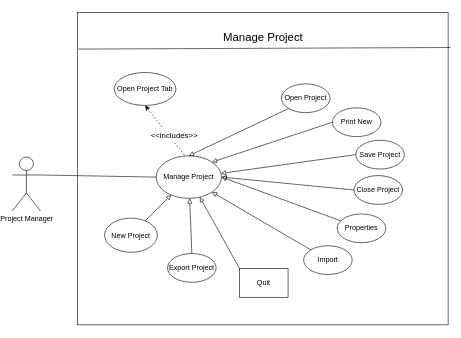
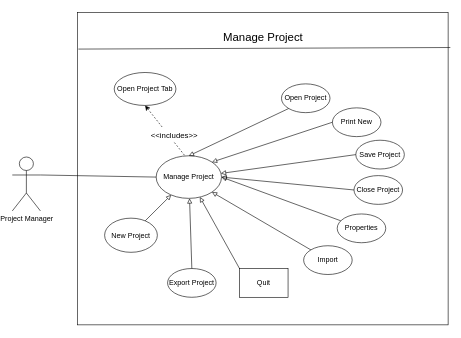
  <mxCell id="0" />
  <mxCell id="1" parent="0" />
  <mxCell id="2" value="" style="rounded=0;whiteSpace=wrap;html=1;fillColor=none;" parent="1" vertex="1"><mxGeometry x="129" y="20" width="618" height="521" as="geometry" /></mxCell>
  <mxCell id="3" value="Project Manager" style="shape=umlActor;verticalLabelPosition=bottom;verticalAlign=top;html=1;outlineConnect=0;fillColor=none;" parent="1" vertex="1"><mxGeometry x="20" y="261" width="47" height="90" as="geometry" /></mxCell>
  <mxCell id="4" value="New Project" style="ellipse;whiteSpace=wrap;html=1;fillColor=none;" parent="1" vertex="1"><mxGeometry x="174" y="363" width="88" height="57" as="geometry" /></mxCell>
  <mxCell id="5" value="Open Project" style="ellipse;whiteSpace=wrap;html=1;fillColor=none;" parent="1" vertex="1"><mxGeometry x="469" y="139" width="81" height="48" as="geometry" /></mxCell>
  <mxCell id="6" value="Save Project&lt;span style=&quot;color: rgba(0, 0, 0, 0); font-family: monospace; font-size: 0px; text-align: start;&quot;&gt;%3CmxGraphModel%3E%3Croot%3E%3CmxCell%20id%3D%220%22%2F%3E%3CmxCell%20id%3D%221%22%20parent%3D%220%22%2F%3E%3CmxCell%20id%3D%222%22%20value%3D%22Open%20Project%22%20style%3D%22ellipse%3BwhiteSpace%3Dwrap%3Bhtml%3D1%3BfillColor%3Dnone%3B%22%20vertex%3D%221%22%20parent%3D%221%22%3E%3CmxGeometry%20x%3D%22328%22%20y%3D%22324%22%20width%3D%2281%22%20height%3D%2248%22%20as%3D%22geometry%22%2F%3E%3C%2FmxCell%3E%3C%2Froot%3E%3C%2FmxGraphModel%3E&lt;/span&gt;" style="ellipse;whiteSpace=wrap;html=1;fillColor=none;" parent="1" vertex="1"><mxGeometry x="593" y="233" width="81" height="48" as="geometry" /></mxCell>
  <mxCell id="7" value="Quit" style="whiteSpace=wrap;html=1;fillColor=none;rounded=0;" parent="1" vertex="1"><mxGeometry x="399" y="447" width="81" height="48" as="geometry" /></mxCell>
  <mxCell id="8" value="Close Project" style="ellipse;whiteSpace=wrap;html=1;fillColor=none;" parent="1" vertex="1"><mxGeometry x="590" y="292" width="81" height="48" as="geometry" /></mxCell>
  <mxCell id="9" value="Import" style="ellipse;whiteSpace=wrap;html=1;fillColor=none;" parent="1" vertex="1"><mxGeometry x="506" y="409" width="81" height="48" as="geometry" /></mxCell>
  <mxCell id="10" value="Print New" style="ellipse;whiteSpace=wrap;html=1;fillColor=none;" parent="1" vertex="1"><mxGeometry x="554" y="179" width="81" height="48" as="geometry" /></mxCell>
  <mxCell id="11" value="Properties" style="ellipse;whiteSpace=wrap;html=1;fillColor=none;" parent="1" vertex="1"><mxGeometry x="562" y="356" width="81" height="48" as="geometry" /></mxCell>
- <mxCell id="12" value="Export Project" style="ellipse;whiteSpace=wrap;html=1;fillColor=none;" parent="1" vertex="1"><mxGeometry x="279" y="422" width="81" height="48" as="geometry" /></mxCell>
+ <mxCell id="12" value="Export Project" style="ellipse;whiteSpace=wrap;html=1;fillColor=none;" parent="1" vertex="1"><mxGeometry x="279" y="447" width="81" height="48" as="geometry" /></mxCell>
  <mxCell id="13" value="" style="endArrow=none;html=1;rounded=0;fontSize=19;exitX=1.006;exitY=0.112;exitDx=0;exitDy=0;exitPerimeter=0;entryX=0.002;entryY=0.117;entryDx=0;entryDy=0;entryPerimeter=0;" parent="1" source="2" target="2" edge="1"><mxGeometry width="50" height="50" relative="1" as="geometry"><mxPoint x="-200.76" y="187.9" as="sourcePoint" /><mxPoint x="106" y="94" as="targetPoint" /></mxGeometry></mxCell>
  <mxCell id="14" value="&lt;span style=&quot;font-size: 19px;&quot;&gt;Manage Project&lt;/span&gt;" style="text;html=1;align=center;verticalAlign=middle;resizable=0;points=[];autosize=1;strokeColor=none;fillColor=none;" parent="1" vertex="1"><mxGeometry x="362.5" y="44" width="151" height="35" as="geometry" /></mxCell>
  <mxCell id="15" value="" style="endArrow=none;html=1;rounded=0;fontSize=19;entryX=0;entryY=0.5;entryDx=0;entryDy=0;exitX=1;exitY=0.333;exitDx=0;exitDy=0;exitPerimeter=0;" parent="1" source="3" target="16" edge="1"><mxGeometry width="50" height="50" relative="1" as="geometry"><mxPoint x="147" y="371" as="sourcePoint" /><mxPoint x="249.701" y="228.531" as="targetPoint" /></mxGeometry></mxCell>
  <mxCell id="16" value="Manage Project" style="ellipse;whiteSpace=wrap;html=1;fillColor=none;" parent="1" vertex="1"><mxGeometry x="260" y="259" width="109" height="71" as="geometry" /></mxCell>
  <mxCell id="17" value="Open Project Tab" style="ellipse;whiteSpace=wrap;html=1;fillColor=none;" parent="1" vertex="1"><mxGeometry x="190" y="120" width="103" height="55" as="geometry" /></mxCell>
  <mxCell id="18" value="" style="endArrow=classic;html=1;rounded=0;fontSize=19;entryX=0.5;entryY=1;entryDx=0;entryDy=0;exitX=0.433;exitY=-0.014;exitDx=0;exitDy=0;dashed=1;exitPerimeter=0;" parent="1" source="16" target="17" edge="1"><mxGeometry width="50" height="50" relative="1" as="geometry"><mxPoint x="236" y="155" as="sourcePoint" /><mxPoint x="34.5" y="190" as="targetPoint" /></mxGeometry></mxCell>
  <mxCell id="19" value="&lt;font style=&quot;font-size: 13px;&quot;&gt;&amp;lt;&amp;lt;includes&amp;gt;&amp;gt;&lt;/font&gt;" style="edgeLabel;html=1;align=center;verticalAlign=middle;resizable=0;points=[];fontSize=19;" parent="18" vertex="1" connectable="0"><mxGeometry x="-0.469" relative="1" as="geometry"><mxPoint y="-13" as="offset" /></mxGeometry></mxCell>
  <mxCell id="20" value="" style="endArrow=block;html=1;rounded=0;exitX=0.5;exitY=0;exitDx=0;exitDy=0;endFill=0;" parent="1" source="12" target="16" edge="1"><mxGeometry width="50" height="50" relative="1" as="geometry"><mxPoint x="382" y="224" as="sourcePoint" /><mxPoint x="432" y="174" as="targetPoint" /></mxGeometry></mxCell>
  <mxCell id="21" value="" style="endArrow=block;html=1;rounded=0;endFill=0;" parent="1" source="4" target="16" edge="1"><mxGeometry width="50" height="50" relative="1" as="geometry"><mxPoint x="329.5" y="457" as="sourcePoint" /><mxPoint x="325.667" y="339.992" as="targetPoint" /></mxGeometry></mxCell>
  <mxCell id="22" value="" style="endArrow=block;html=1;rounded=0;exitX=0;exitY=0;exitDx=0;exitDy=0;endFill=0;" parent="1" source="7" target="16" edge="1"><mxGeometry width="50" height="50" relative="1" as="geometry"><mxPoint x="339.5" y="467" as="sourcePoint" /><mxPoint x="335.667" y="349.992" as="targetPoint" /></mxGeometry></mxCell>
  <mxCell id="23" value="" style="endArrow=block;html=1;rounded=0;exitX=0;exitY=0;exitDx=0;exitDy=0;endFill=0;entryX=1;entryY=1;entryDx=0;entryDy=0;" parent="1" source="9" target="16" edge="1"><mxGeometry width="50" height="50" relative="1" as="geometry"><mxPoint x="349.5" y="477" as="sourcePoint" /><mxPoint x="345.667" y="359.992" as="targetPoint" /></mxGeometry></mxCell>
  <mxCell id="24" value="" style="endArrow=block;html=1;rounded=0;endFill=0;entryX=1;entryY=0.5;entryDx=0;entryDy=0;" parent="1" source="11" target="16" edge="1"><mxGeometry width="50" height="50" relative="1" as="geometry"><mxPoint x="359.5" y="487" as="sourcePoint" /><mxPoint x="355.667" y="369.992" as="targetPoint" /></mxGeometry></mxCell>
  <mxCell id="25" value="" style="endArrow=block;html=1;rounded=0;exitX=0;exitY=0.5;exitDx=0;exitDy=0;endFill=0;entryX=1;entryY=0.5;entryDx=0;entryDy=0;" parent="1" source="8" target="16" edge="1"><mxGeometry width="50" height="50" relative="1" as="geometry"><mxPoint x="369.5" y="497" as="sourcePoint" /><mxPoint x="365.667" y="379.992" as="targetPoint" /></mxGeometry></mxCell>
  <mxCell id="26" value="" style="endArrow=block;html=1;rounded=0;exitX=0;exitY=1;exitDx=0;exitDy=0;endFill=0;entryX=0.5;entryY=0;entryDx=0;entryDy=0;" parent="1" source="5" target="16" edge="1"><mxGeometry width="50" height="50" relative="1" as="geometry"><mxPoint x="379.5" y="507" as="sourcePoint" /><mxPoint x="375.667" y="389.992" as="targetPoint" /></mxGeometry></mxCell>
  <mxCell id="27" value="" style="endArrow=block;html=1;rounded=0;exitX=0;exitY=0.5;exitDx=0;exitDy=0;endFill=0;entryX=1;entryY=0;entryDx=0;entryDy=0;" parent="1" source="10" target="16" edge="1"><mxGeometry width="50" height="50" relative="1" as="geometry"><mxPoint x="389.5" y="517" as="sourcePoint" /><mxPoint x="385.667" y="399.992" as="targetPoint" /></mxGeometry></mxCell>
  <mxCell id="28" value="" style="endArrow=block;html=1;rounded=0;exitX=0;exitY=0.5;exitDx=0;exitDy=0;endFill=0;entryX=0.991;entryY=0.414;entryDx=0;entryDy=0;entryPerimeter=0;" parent="1" source="6" target="16" edge="1"><mxGeometry width="50" height="50" relative="1" as="geometry"><mxPoint x="399.5" y="527" as="sourcePoint" /><mxPoint x="395.667" y="409.992" as="targetPoint" /></mxGeometry></mxCell>
